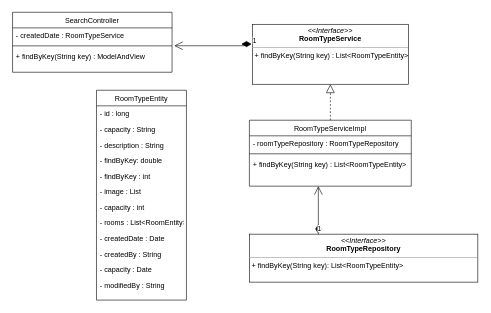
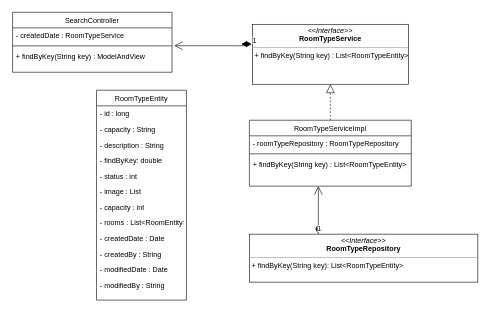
  <mxCell id="0" />
  <mxCell id="1" parent="0" />
  <mxCell id="2" value="SearchController" style="swimlane;fontStyle=0;align=center;verticalAlign=top;childLayout=stackLayout;horizontal=1;startSize=26;horizontalStack=0;resizeParent=1;resizeLast=0;collapsible=1;marginBottom=0;rounded=0;shadow=0;strokeWidth=1;" parent="1" vertex="1"><mxGeometry x="20" y="20" width="266" height="100" as="geometry"><mxRectangle x="550" y="140" width="160" height="26" as="alternateBounds" /></mxGeometry></mxCell>
  <mxCell id="3" value="- createdDate : RoomTypeService" style="text;align=left;verticalAlign=top;spacingLeft=4;spacingRight=4;overflow=hidden;rotatable=0;points=[[0,0.5],[1,0.5]];portConstraint=eastwest;rounded=0;shadow=0;html=0;" parent="2" vertex="1"><mxGeometry y="26" width="266" height="26" as="geometry" /></mxCell>
  <mxCell id="4" value="" style="line;html=1;strokeWidth=1;align=left;verticalAlign=middle;spacingTop=-1;spacingLeft=3;spacingRight=3;rotatable=0;labelPosition=right;points=[];portConstraint=eastwest;" parent="2" vertex="1"><mxGeometry y="52" width="266" height="8" as="geometry" /></mxCell>
  <mxCell id="5" value="+ findByKey(String key) : ModelAndView" style="text;align=left;verticalAlign=top;spacingLeft=4;spacingRight=4;overflow=hidden;rotatable=0;points=[[0,0.5],[1,0.5]];portConstraint=eastwest;" parent="2" vertex="1"><mxGeometry y="60" width="266" height="26" as="geometry" /></mxCell>
  <mxCell id="6" value="RoomTypeEntity" style="swimlane;fontStyle=0;align=center;verticalAlign=top;childLayout=stackLayout;horizontal=1;startSize=26;horizontalStack=0;resizeParent=1;resizeLast=0;collapsible=1;marginBottom=0;rounded=0;shadow=0;strokeWidth=1;" parent="1" vertex="1"><mxGeometry x="160" width="150" height="350" as="geometry" y="150"><mxRectangle x="550" y="140" width="160" height="26" as="alternateBounds" /></mxGeometry></mxCell>
  <mxCell id="7" value="- id : long" style="text;align=left;verticalAlign=top;spacingLeft=4;spacingRight=4;overflow=hidden;rotatable=0;points=[[0,0.5],[1,0.5]];portConstraint=eastwest;" parent="6" vertex="1"><mxGeometry y="26" width="150" height="26" as="geometry" /></mxCell>
  <mxCell id="8" value="- capacity : String" style="text;align=left;verticalAlign=top;spacingLeft=4;spacingRight=4;overflow=hidden;rotatable=0;points=[[0,0.5],[1,0.5]];portConstraint=eastwest;rounded=0;shadow=0;html=0;" parent="6" vertex="1"><mxGeometry y="52" width="150" height="26" as="geometry" /></mxCell>
  <mxCell id="9" value="- description : String" style="text;align=left;verticalAlign=top;spacingLeft=4;spacingRight=4;overflow=hidden;rotatable=0;points=[[0,0.5],[1,0.5]];portConstraint=eastwest;rounded=0;shadow=0;html=0;" parent="6" vertex="1"><mxGeometry y="78" width="150" height="26" as="geometry" /></mxCell>
  <mxCell id="10" value="- findByKey: double" style="text;align=left;verticalAlign=top;spacingLeft=4;spacingRight=4;overflow=hidden;rotatable=0;points=[[0,0.5],[1,0.5]];portConstraint=eastwest;rounded=0;shadow=0;html=0;" parent="6" vertex="1"><mxGeometry y="104" width="150" height="26" as="geometry" /></mxCell>
- <mxCell id="11" value="- findByKey : int" style="text;align=left;verticalAlign=top;spacingLeft=4;spacingRight=4;overflow=hidden;rotatable=0;points=[[0,0.5],[1,0.5]];portConstraint=eastwest;rounded=0;shadow=0;html=0;" parent="6" vertex="1"><mxGeometry y="130" width="150" height="26" as="geometry" /></mxCell>
+ <mxCell id="11" value="- status : int" style="text;align=left;verticalAlign=top;spacingLeft=4;spacingRight=4;overflow=hidden;rotatable=0;points=[[0,0.5],[1,0.5]];portConstraint=eastwest;rounded=0;shadow=0;html=0;" parent="6" vertex="1"><mxGeometry y="130" width="150" height="26" as="geometry" /></mxCell>
  <mxCell id="12" value="- image : List" style="text;align=left;verticalAlign=top;spacingLeft=4;spacingRight=4;overflow=hidden;rotatable=0;points=[[0,0.5],[1,0.5]];portConstraint=eastwest;rounded=0;shadow=0;html=0;" parent="6" vertex="1"><mxGeometry y="156" width="150" height="26" as="geometry" /></mxCell>
  <mxCell id="13" value="- capacity : int" style="text;align=left;verticalAlign=top;spacingLeft=4;spacingRight=4;overflow=hidden;rotatable=0;points=[[0,0.5],[1,0.5]];portConstraint=eastwest;rounded=0;shadow=0;html=0;" parent="6" vertex="1"><mxGeometry y="182" width="150" height="26" as="geometry" /></mxCell>
  <mxCell id="14" value="- rooms : List&lt;RoomEntity&gt;" style="text;align=left;verticalAlign=top;spacingLeft=4;spacingRight=4;overflow=hidden;rotatable=0;points=[[0,0.5],[1,0.5]];portConstraint=eastwest;rounded=0;shadow=0;html=0;" parent="6" vertex="1"><mxGeometry y="208" width="150" height="26" as="geometry" /></mxCell>
  <mxCell id="15" value="- createdDate : Date" style="text;align=left;verticalAlign=top;spacingLeft=4;spacingRight=4;overflow=hidden;rotatable=0;points=[[0,0.5],[1,0.5]];portConstraint=eastwest;rounded=0;shadow=0;html=0;" parent="6" vertex="1"><mxGeometry y="234" width="150" height="26" as="geometry" /></mxCell>
  <mxCell id="16" value="- createdBy : String" style="text;align=left;verticalAlign=top;spacingLeft=4;spacingRight=4;overflow=hidden;rotatable=0;points=[[0,0.5],[1,0.5]];portConstraint=eastwest;rounded=0;shadow=0;html=0;" parent="6" vertex="1"><mxGeometry y="260" width="150" height="26" as="geometry" /></mxCell>
- <mxCell id="17" value="- capacity : Date" style="text;align=left;verticalAlign=top;spacingLeft=4;spacingRight=4;overflow=hidden;rotatable=0;points=[[0,0.5],[1,0.5]];portConstraint=eastwest;rounded=0;shadow=0;html=0;" parent="6" vertex="1"><mxGeometry y="286" width="150" height="26" as="geometry" /></mxCell>
+ <mxCell id="17" value="- modifiedDate : Date" style="text;align=left;verticalAlign=top;spacingLeft=4;spacingRight=4;overflow=hidden;rotatable=0;points=[[0,0.5],[1,0.5]];portConstraint=eastwest;rounded=0;shadow=0;html=0;" parent="6" vertex="1"><mxGeometry y="286" width="150" height="26" as="geometry" /></mxCell>
  <mxCell id="18" value="- modifiedBy : String" style="text;align=left;verticalAlign=top;spacingLeft=4;spacingRight=4;overflow=hidden;rotatable=0;points=[[0,0.5],[1,0.5]];portConstraint=eastwest;rounded=0;shadow=0;html=0;" parent="6" vertex="1"><mxGeometry y="312" width="150" height="32" as="geometry" /></mxCell>
  <mxCell id="19" value="&lt;p style=&quot;margin: 0px ; margin-top: 4px ; text-align: center&quot;&gt;&lt;i&gt;&amp;lt;&amp;lt;Interface&amp;gt;&amp;gt;&lt;/i&gt;&lt;br&gt;&lt;b&gt;RoomTypeService&lt;/b&gt;&lt;/p&gt;&lt;hr size=&quot;1&quot;&gt;&lt;p style=&quot;margin: 0px ; margin-left: 4px&quot;&gt;&lt;span&gt;+ findByKey(String key) : List&amp;lt;RoomTypeEntity&amp;gt;&lt;/span&gt;&lt;/p&gt;" style="verticalAlign=top;align=left;overflow=fill;fontSize=12;fontFamily=Helvetica;html=1;" parent="1" vertex="1"><mxGeometry x="420" y="40" width="260" height="100" as="geometry" /></mxCell>
  <mxCell id="20" value="&lt;p style=&quot;margin: 0px ; margin-top: 4px ; text-align: center&quot;&gt;&lt;i&gt;&amp;lt;&amp;lt;Interface&amp;gt;&amp;gt;&lt;/i&gt;&lt;br&gt;&lt;b&gt;RoomTypeRepository&lt;/b&gt;&lt;/p&gt;&lt;hr size=&quot;1&quot;&gt;&lt;p style=&quot;margin: 0px ; margin-left: 4px&quot;&gt;+ findByKey(String key): List&amp;lt;RoomTypeEntity&amp;gt;&lt;br&gt;&lt;/p&gt;" style="verticalAlign=top;align=left;overflow=fill;fontSize=12;fontFamily=Helvetica;html=1;" parent="1" vertex="1"><mxGeometry x="415" y="390" width="381" height="80" as="geometry" /></mxCell>
  <mxCell id="21" value="RoomTypeServiceImpl" style="swimlane;fontStyle=0;align=center;verticalAlign=top;childLayout=stackLayout;horizontal=1;startSize=26;horizontalStack=0;resizeParent=1;resizeLast=0;collapsible=1;marginBottom=0;rounded=0;shadow=0;strokeWidth=1;" parent="1" vertex="1"><mxGeometry x="415" y="200" width="270" height="110" as="geometry"><mxRectangle x="550" y="140" width="160" height="26" as="alternateBounds" /></mxGeometry></mxCell>
  <mxCell id="22" value="- roomTypeRepository : RoomTypeRepository" style="text;align=left;verticalAlign=top;spacingLeft=4;spacingRight=4;overflow=hidden;rotatable=0;points=[[0,0.5],[1,0.5]];portConstraint=eastwest;rounded=0;shadow=0;html=0;" parent="21" vertex="1"><mxGeometry y="26" width="270" height="26" as="geometry" /></mxCell>
  <mxCell id="23" value="" style="line;html=1;strokeWidth=1;align=left;verticalAlign=middle;spacingTop=-1;spacingLeft=3;spacingRight=3;rotatable=0;labelPosition=right;points=[];portConstraint=eastwest;" parent="21" vertex="1"><mxGeometry y="52" width="270" height="8" as="geometry" /></mxCell>
  <mxCell id="24" value="+ findByKey(String key) : List&lt;RoomTypeEntity&gt;" style="text;align=left;verticalAlign=top;spacingLeft=4;spacingRight=4;overflow=hidden;rotatable=0;points=[[0,0.5],[1,0.5]];portConstraint=eastwest;" parent="21" vertex="1"><mxGeometry y="60" width="270" height="26" as="geometry" /></mxCell>
  <mxCell id="25" value="" style="endArrow=block;dashed=1;endFill=0;endSize=12;html=1;entryX=0.5;entryY=1;entryDx=0;entryDy=0;exitX=0.5;exitY=0;exitDx=0;exitDy=0;" parent="1" source="21" target="19" edge="1"><mxGeometry width="160" relative="1" as="geometry"><mxPoint x="260" y="140" as="sourcePoint" /><mxPoint x="420" y="140" as="targetPoint" /></mxGeometry></mxCell>
  <mxCell id="26" value="1" style="endArrow=open;html=1;endSize=12;startArrow=diamondThin;startSize=14;startFill=1;edgeStyle=orthogonalEdgeStyle;align=left;verticalAlign=bottom;exitX=-0.005;exitY=0.33;exitDx=0;exitDy=0;entryX=1.014;entryY=1.146;entryDx=0;entryDy=0;entryPerimeter=0;exitPerimeter=0;" parent="1" source="19" target="3" edge="1"><mxGeometry x="-1" y="3" relative="1" as="geometry"><mxPoint x="140" y="240" as="sourcePoint" /><mxPoint x="300" y="240" as="targetPoint" /><Array as="points"><mxPoint x="409" y="76" /></Array></mxGeometry></mxCell>
  <mxCell id="27" value="1" style="endArrow=open;html=1;endSize=12;startArrow=diamondThin;startSize=14;startFill=1;edgeStyle=orthogonalEdgeStyle;align=left;verticalAlign=bottom;" parent="1" edge="1"><mxGeometry x="-1" y="3" relative="1" as="geometry"><mxPoint x="530" y="390" as="sourcePoint" /><mxPoint x="530" y="310" as="targetPoint" /><Array as="points"><mxPoint x="530" y="390" /></Array></mxGeometry></mxCell>
